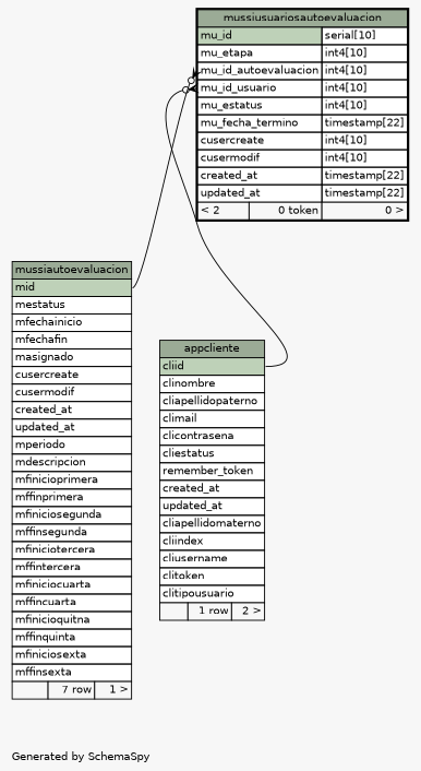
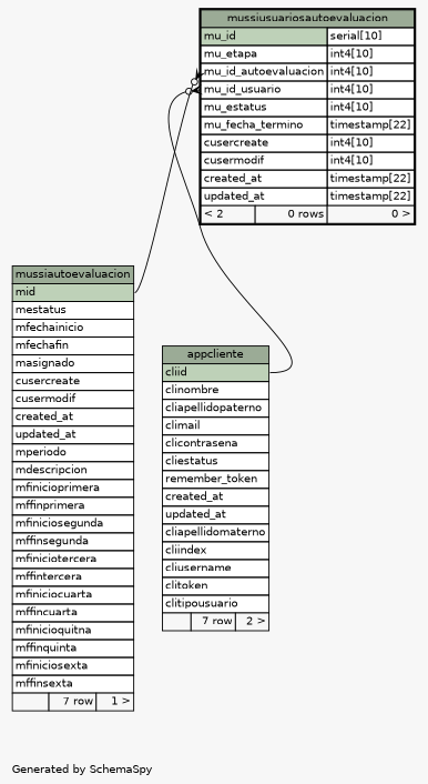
  digraph {
    bgcolor="#f7f7f7"
    fontname=Helvetica
    fontsize=11
    label="\nGenerated by SchemaSpy"
    labeljust=l
    nodesep=0.18
    rankdir=TB
    ranksep=0.46
    node [fontname=Helvetica fontsize=11 shape=plaintext]
    edge [arrowhead=none arrowsize=0.8 arrowtail=crowodot dir=back]
-   n1 [label=<     <TABLE BORDER="2" CELLBORDER="1" CELLSPACING="0" BGCOLOR="#ffffff">       <TR><TD COLSPAN="3" BGCOLOR="#9bab96" ALIGN="CENTER">mussiusuariosautoevaluacion</TD></TR>       <TR><TD PORT="mu_id" COLSPAN="2" BGCOLOR="#bed1b8" ALIGN="LEFT">mu_id</TD><TD PORT="mu_id.type" ALIGN="LEFT">serial[10]</TD></TR>       <TR><TD PORT="mu_etapa" COLSPAN="2" ALIGN="LEFT">mu_etapa</TD><TD PORT="mu_etapa.type" ALIGN="LEFT">int4[10]</TD></TR>       <TR><TD PORT="mu_id_autoevaluacion" COLSPAN="2" ALIGN="LEFT">mu_id_autoevaluacion</TD><TD PORT="mu_id_autoevaluacion.type" ALIGN="LEFT">int4[10]</TD></TR>       <TR><TD PORT="mu_id_usuario" COLSPAN="2" ALIGN="LEFT">mu_id_usuario</TD><TD PORT="mu_id_usuario.type" ALIGN="LEFT">int4[10]</TD></TR>       <TR><TD PORT="mu_estatus" COLSPAN="2" ALIGN="LEFT">mu_estatus</TD><TD PORT="mu_estatus.type" ALIGN="LEFT">int4[10]</TD></TR>       <TR><TD PORT="mu_fecha_termino" COLSPAN="2" ALIGN="LEFT">mu_fecha_termino</TD><TD PORT="mu_fecha_termino.type" ALIGN="LEFT">timestamp[22]</TD></TR>       <TR><TD PORT="cusercreate" COLSPAN="2" ALIGN="LEFT">cusercreate</TD><TD PORT="cusercreate.type" ALIGN="LEFT">int4[10]</TD></TR>       <TR><TD PORT="cusermodif" COLSPAN="2" ALIGN="LEFT">cusermodif</TD><TD PORT="cusermodif.type" ALIGN="LEFT">int4[10]</TD></TR>       <TR><TD PORT="created_at" COLSPAN="2" ALIGN="LEFT">created_at</TD><TD PORT="created_at.type" ALIGN="LEFT">timestamp[22]</TD></TR>       <TR><TD PORT="updated_at" COLSPAN="2" ALIGN="LEFT">updated_at</TD><TD PORT="updated_at.type" ALIGN="LEFT">timestamp[22]</TD></TR>       <TR><TD ALIGN="LEFT" BGCOLOR="#f7f7f7">&lt; 2</TD><TD ALIGN="RIGHT" BGCOLOR="#f7f7f7">0 token</TD><TD ALIGN="RIGHT" BGCOLOR="#f7f7f7">0 &gt;</TD></TR>     </TABLE>>]
+   n1 [label=<     <TABLE BORDER="2" CELLBORDER="1" CELLSPACING="0" BGCOLOR="#ffffff">       <TR><TD COLSPAN="3" BGCOLOR="#9bab96" ALIGN="CENTER">mussiusuariosautoevaluacion</TD></TR>       <TR><TD PORT="mu_id" COLSPAN="2" BGCOLOR="#bed1b8" ALIGN="LEFT">mu_id</TD><TD PORT="mu_id.type" ALIGN="LEFT">serial[10]</TD></TR>       <TR><TD PORT="mu_etapa" COLSPAN="2" ALIGN="LEFT">mu_etapa</TD><TD PORT="mu_etapa.type" ALIGN="LEFT">int4[10]</TD></TR>       <TR><TD PORT="mu_id_autoevaluacion" COLSPAN="2" ALIGN="LEFT">mu_id_autoevaluacion</TD><TD PORT="mu_id_autoevaluacion.type" ALIGN="LEFT">int4[10]</TD></TR>       <TR><TD PORT="mu_id_usuario" COLSPAN="2" ALIGN="LEFT">mu_id_usuario</TD><TD PORT="mu_id_usuario.type" ALIGN="LEFT">int4[10]</TD></TR>       <TR><TD PORT="mu_estatus" COLSPAN="2" ALIGN="LEFT">mu_estatus</TD><TD PORT="mu_estatus.type" ALIGN="LEFT">int4[10]</TD></TR>       <TR><TD PORT="mu_fecha_termino" COLSPAN="2" ALIGN="LEFT">mu_fecha_termino</TD><TD PORT="mu_fecha_termino.type" ALIGN="LEFT">timestamp[22]</TD></TR>       <TR><TD PORT="cusercreate" COLSPAN="2" ALIGN="LEFT">cusercreate</TD><TD PORT="cusercreate.type" ALIGN="LEFT">int4[10]</TD></TR>       <TR><TD PORT="cusermodif" COLSPAN="2" ALIGN="LEFT">cusermodif</TD><TD PORT="cusermodif.type" ALIGN="LEFT">int4[10]</TD></TR>       <TR><TD PORT="created_at" COLSPAN="2" ALIGN="LEFT">created_at</TD><TD PORT="created_at.type" ALIGN="LEFT">timestamp[22]</TD></TR>       <TR><TD PORT="updated_at" COLSPAN="2" ALIGN="LEFT">updated_at</TD><TD PORT="updated_at.type" ALIGN="LEFT">timestamp[22]</TD></TR>       <TR><TD ALIGN="LEFT" BGCOLOR="#f7f7f7">&lt; 2</TD><TD ALIGN="RIGHT" BGCOLOR="#f7f7f7">0 rows</TD><TD ALIGN="RIGHT" BGCOLOR="#f7f7f7">0 &gt;</TD></TR>     </TABLE>>]
    n2 [label=<     <TABLE BORDER="0" CELLBORDER="1" CELLSPACING="0" BGCOLOR="#ffffff">       <TR><TD COLSPAN="3" BGCOLOR="#9bab96" ALIGN="CENTER">mussiautoevaluacion</TD></TR>       <TR><TD PORT="mid" COLSPAN="3" BGCOLOR="#bed1b8" ALIGN="LEFT">mid</TD></TR>       <TR><TD PORT="mestatus" COLSPAN="3" ALIGN="LEFT">mestatus</TD></TR>       <TR><TD PORT="mfechainicio" COLSPAN="3" ALIGN="LEFT">mfechainicio</TD></TR>       <TR><TD PORT="mfechafin" COLSPAN="3" ALIGN="LEFT">mfechafin</TD></TR>       <TR><TD PORT="masignado" COLSPAN="3" ALIGN="LEFT">masignado</TD></TR>       <TR><TD PORT="cusercreate" COLSPAN="3" ALIGN="LEFT">cusercreate</TD></TR>       <TR><TD PORT="cusermodif" COLSPAN="3" ALIGN="LEFT">cusermodif</TD></TR>       <TR><TD PORT="created_at" COLSPAN="3" ALIGN="LEFT">created_at</TD></TR>       <TR><TD PORT="updated_at" COLSPAN="3" ALIGN="LEFT">updated_at</TD></TR>       <TR><TD PORT="mperiodo" COLSPAN="3" ALIGN="LEFT">mperiodo</TD></TR>       <TR><TD PORT="mdescripcion" COLSPAN="3" ALIGN="LEFT">mdescripcion</TD></TR>       <TR><TD PORT="mfinicioprimera" COLSPAN="3" ALIGN="LEFT">mfinicioprimera</TD></TR>       <TR><TD PORT="mffinprimera" COLSPAN="3" ALIGN="LEFT">mffinprimera</TD></TR>       <TR><TD PORT="mfiniciosegunda" COLSPAN="3" ALIGN="LEFT">mfiniciosegunda</TD></TR>       <TR><TD PORT="mffinsegunda" COLSPAN="3" ALIGN="LEFT">mffinsegunda</TD></TR>       <TR><TD PORT="mfiniciotercera" COLSPAN="3" ALIGN="LEFT">mfiniciotercera</TD></TR>       <TR><TD PORT="mffintercera" COLSPAN="3" ALIGN="LEFT">mffintercera</TD></TR>       <TR><TD PORT="mfiniciocuarta" COLSPAN="3" ALIGN="LEFT">mfiniciocuarta</TD></TR>       <TR><TD PORT="mffincuarta" COLSPAN="3" ALIGN="LEFT">mffincuarta</TD></TR>       <TR><TD PORT="mfinicioquitna" COLSPAN="3" ALIGN="LEFT">mfinicioquitna</TD></TR>       <TR><TD PORT="mffinquinta" COLSPAN="3" ALIGN="LEFT">mffinquinta</TD></TR>       <TR><TD PORT="mfiniciosexta" COLSPAN="3" ALIGN="LEFT">mfiniciosexta</TD></TR>       <TR><TD PORT="mffinsexta" COLSPAN="3" ALIGN="LEFT">mffinsexta</TD></TR>       <TR><TD ALIGN="LEFT" BGCOLOR="#f7f7f7">  </TD><TD ALIGN="RIGHT" BGCOLOR="#f7f7f7">7 row</TD><TD ALIGN="RIGHT" BGCOLOR="#f7f7f7">1 &gt;</TD></TR>     </TABLE>>]
-   n3 [label=<     <TABLE BORDER="0" CELLBORDER="1" CELLSPACING="0" BGCOLOR="#ffffff">       <TR><TD COLSPAN="3" BGCOLOR="#9bab96" ALIGN="CENTER">appcliente</TD></TR>       <TR><TD PORT="cliid" COLSPAN="3" BGCOLOR="#bed1b8" ALIGN="LEFT">cliid</TD></TR>       <TR><TD PORT="clinombre" COLSPAN="3" ALIGN="LEFT">clinombre</TD></TR>       <TR><TD PORT="cliapellidopaterno" COLSPAN="3" ALIGN="LEFT">cliapellidopaterno</TD></TR>       <TR><TD PORT="climail" COLSPAN="3" ALIGN="LEFT">climail</TD></TR>       <TR><TD PORT="clicontrasena" COLSPAN="3" ALIGN="LEFT">clicontrasena</TD></TR>       <TR><TD PORT="cliestatus" COLSPAN="3" ALIGN="LEFT">cliestatus</TD></TR>       <TR><TD PORT="remember_token" COLSPAN="3" ALIGN="LEFT">remember_token</TD></TR>       <TR><TD PORT="created_at" COLSPAN="3" ALIGN="LEFT">created_at</TD></TR>       <TR><TD PORT="updated_at" COLSPAN="3" ALIGN="LEFT">updated_at</TD></TR>       <TR><TD PORT="cliapellidomaterno" COLSPAN="3" ALIGN="LEFT">cliapellidomaterno</TD></TR>       <TR><TD PORT="cliindex" COLSPAN="3" ALIGN="LEFT">cliindex</TD></TR>       <TR><TD PORT="cliusername" COLSPAN="3" ALIGN="LEFT">cliusername</TD></TR>       <TR><TD PORT="clitoken" COLSPAN="3" ALIGN="LEFT">clitoken</TD></TR>       <TR><TD PORT="clitipousuario" COLSPAN="3" ALIGN="LEFT">clitipousuario</TD></TR>       <TR><TD ALIGN="LEFT" BGCOLOR="#f7f7f7">  </TD><TD ALIGN="RIGHT" BGCOLOR="#f7f7f7">1 row</TD><TD ALIGN="RIGHT" BGCOLOR="#f7f7f7">2 &gt;</TD></TR>     </TABLE>>]
+   n3 [label=<     <TABLE BORDER="0" CELLBORDER="1" CELLSPACING="0" BGCOLOR="#ffffff">       <TR><TD COLSPAN="3" BGCOLOR="#9bab96" ALIGN="CENTER">appcliente</TD></TR>       <TR><TD PORT="cliid" COLSPAN="3" BGCOLOR="#bed1b8" ALIGN="LEFT">cliid</TD></TR>       <TR><TD PORT="clinombre" COLSPAN="3" ALIGN="LEFT">clinombre</TD></TR>       <TR><TD PORT="cliapellidopaterno" COLSPAN="3" ALIGN="LEFT">cliapellidopaterno</TD></TR>       <TR><TD PORT="climail" COLSPAN="3" ALIGN="LEFT">climail</TD></TR>       <TR><TD PORT="clicontrasena" COLSPAN="3" ALIGN="LEFT">clicontrasena</TD></TR>       <TR><TD PORT="cliestatus" COLSPAN="3" ALIGN="LEFT">cliestatus</TD></TR>       <TR><TD PORT="remember_token" COLSPAN="3" ALIGN="LEFT">remember_token</TD></TR>       <TR><TD PORT="created_at" COLSPAN="3" ALIGN="LEFT">created_at</TD></TR>       <TR><TD PORT="updated_at" COLSPAN="3" ALIGN="LEFT">updated_at</TD></TR>       <TR><TD PORT="cliapellidomaterno" COLSPAN="3" ALIGN="LEFT">cliapellidomaterno</TD></TR>       <TR><TD PORT="cliindex" COLSPAN="3" ALIGN="LEFT">cliindex</TD></TR>       <TR><TD PORT="cliusername" COLSPAN="3" ALIGN="LEFT">cliusername</TD></TR>       <TR><TD PORT="clitoken" COLSPAN="3" ALIGN="LEFT">clitoken</TD></TR>       <TR><TD PORT="clitipousuario" COLSPAN="3" ALIGN="LEFT">clitipousuario</TD></TR>       <TR><TD ALIGN="LEFT" BGCOLOR="#f7f7f7">  </TD><TD ALIGN="RIGHT" BGCOLOR="#f7f7f7">7 row</TD><TD ALIGN="RIGHT" BGCOLOR="#f7f7f7">2 &gt;</TD></TR>     </TABLE>>]
    n1 -> n2 [headport="mid:e" tailport="mu_id_autoevaluacion:w"]
    n1 -> n3 [headport="cliid:e" tailport="mu_id_usuario:w"]
  }
